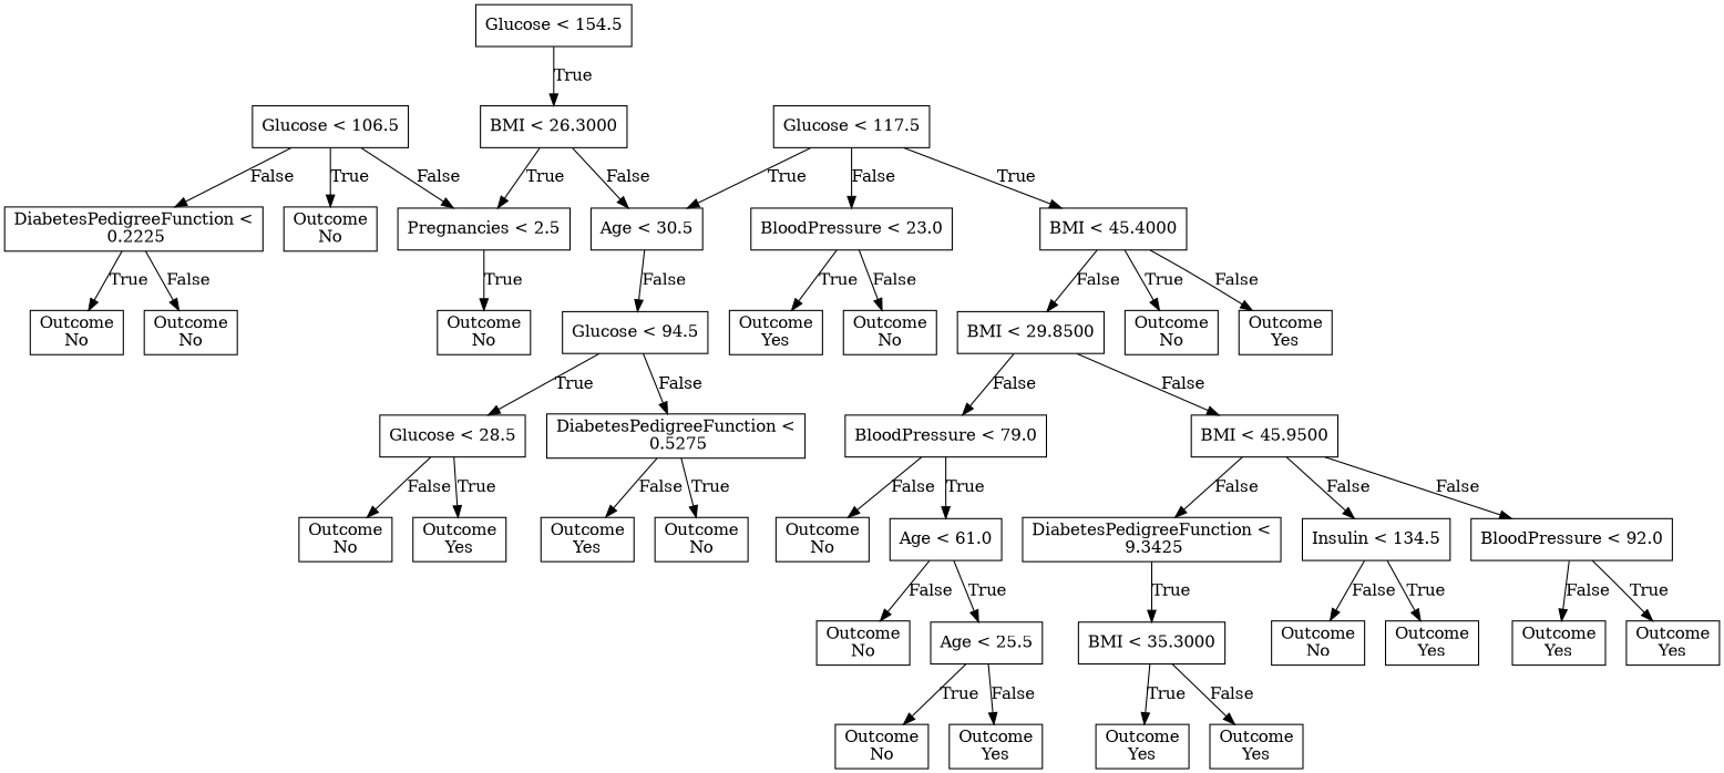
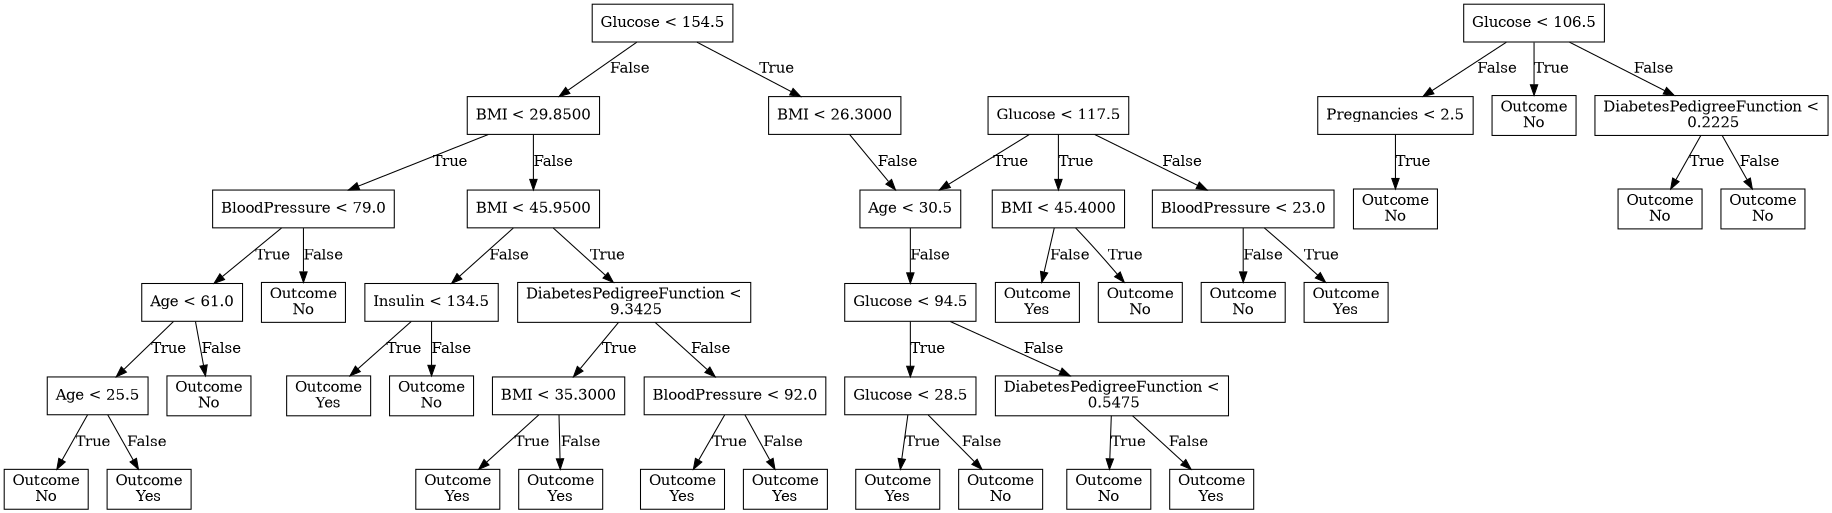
  digraph {
    node [shape=box]
    n1 [label="Glucose < 154.5"]
    n2 [label="BMI < 26.3000"]
    n3 [label="BMI < 29.8500"]
    n4 [label="Pregnancies < 2.5"]
    n5 [label="Age < 30.5"]
    n6 [label="BloodPressure < 79.0"]
    n7 [label="BMI < 45.9500"]
    n8 [label="Outcome\nNo"]
    n9 [label="Glucose < 94.5"]
    n10 [label="Age < 61.0"]
    n11 [label="Outcome\nNo"]
    n12 [label="DiabetesPedigreeFunction <\n 9.3425"]
    n13 [label="Insulin < 134.5"]
    n14 [label="Glucose < 106.5"]
    n15 [label="Outcome\nNo"]
    n16 [label="DiabetesPedigreeFunction <\n 0.2225"]
    n17 [label="Glucose < 117.5"]
    n18 [label="BMI < 45.4000"]
    n19 [label="BloodPressure < 23.0"]
    n20 [label="Glucose < 28.5"]
-   n21 [label="DiabetesPedigreeFunction <\n 0.5275"]
+   n21 [label="DiabetesPedigreeFunction <\n 0.5475"]
    n22 [label="Age < 25.5"]
    n23 [label="Outcome\nNo"]
    n24 [label="BMI < 35.3000"]
    n25 [label="BloodPressure < 92.0"]
    n26 [label="Outcome\nYes"]
    n27 [label="Outcome\nNo"]
    n28 [label="Outcome\nNo"]
    n29 [label="Outcome\nNo"]
    n30 [label="Outcome\nNo"]
    n31 [label="Outcome\nYes"]
    n32 [label="Outcome\nYes"]
    n33 [label="Outcome\nNo"]
    n34 [label="Outcome\nYes"]
    n35 [label="Outcome\nNo"]
    n36 [label="Outcome\nNo"]
    n37 [label="Outcome\nYes"]
    n38 [label="Outcome\nNo"]
    n39 [label="Outcome\nYes"]
    n40 [label="Outcome\nYes"]
    n41 [label="Outcome\nYes"]
    n42 [label="Outcome\nYes"]
    n43 [label="Outcome\nYes"]
    n1 -> n2 [label=True]
-   n18 -> n3 [label=False]
-   n2 -> n4 [label=True]
+   n1 -> n3 [label=False]
    n2 -> n5 [label=False]
-   n3 -> n6 [label=False]
+   n3 -> n6 [label=True]
    n3 -> n7 [label=False]
    n4 -> n8 [label=True]
    n5 -> n9 [label=False]
    n6 -> n10 [label=True]
    n6 -> n11 [label=False]
-   n7 -> n12 [label=False]
+   n7 -> n12 [label=True]
    n7 -> n13 [label=False]
    n9 -> n20 [label=True]
    n9 -> n21 [label=False]
    n10 -> n22 [label=True]
    n10 -> n23 [label=False]
    n12 -> n24 [label=True]
-   n7 -> n25 [label=False]
+   n12 -> n25 [label=False]
    n13 -> n26 [label=True]
    n13 -> n27 [label=False]
    n14 -> n4 [label=False]
    n14 -> n15 [label=True]
    n14 -> n16 [label=False]
    n16 -> n28 [label=True]
    n16 -> n29 [label=False]
    n17 -> n5 [label=True]
    n17 -> n18 [label=True]
    n17 -> n19 [label=False]
    n18 -> n30 [label=True]
    n18 -> n31 [label=False]
    n19 -> n32 [label=True]
    n19 -> n33 [label=False]
    n20 -> n34 [label=True]
    n20 -> n35 [label=False]
    n21 -> n36 [label=True]
    n21 -> n37 [label=False]
    n22 -> n38 [label=True]
    n22 -> n39 [label=False]
    n24 -> n40 [label=True]
    n24 -> n41 [label=False]
    n25 -> n42 [label=True]
    n25 -> n43 [label=False]
  }
